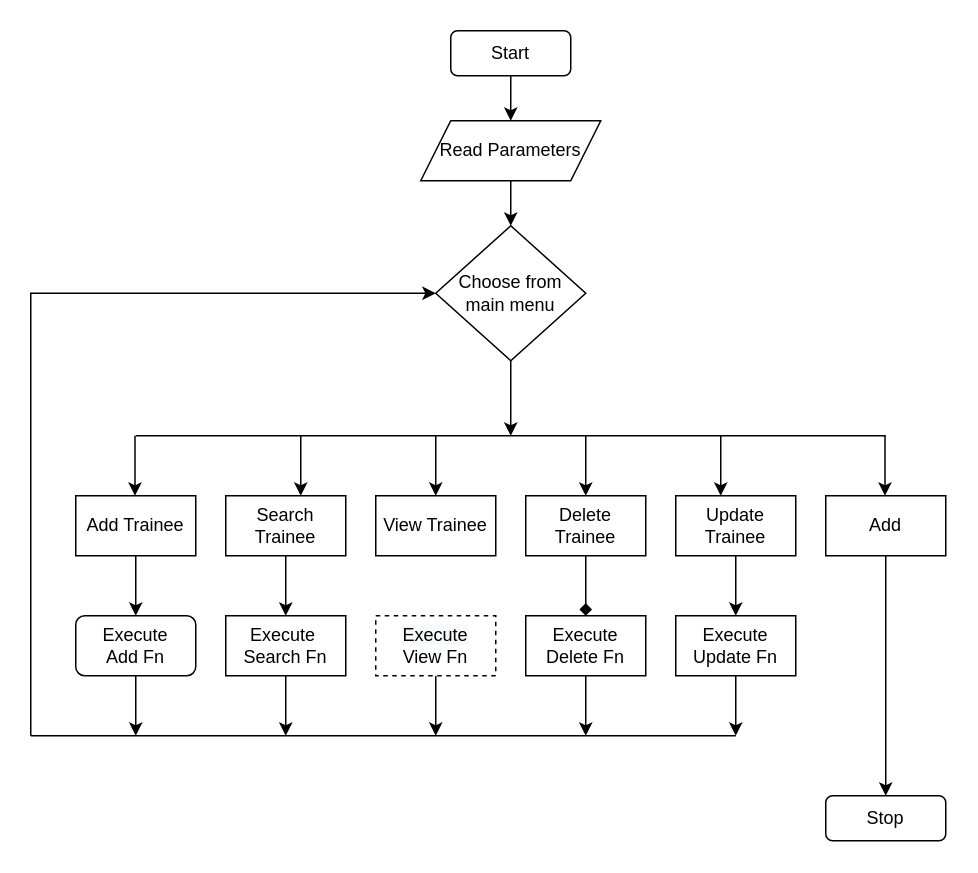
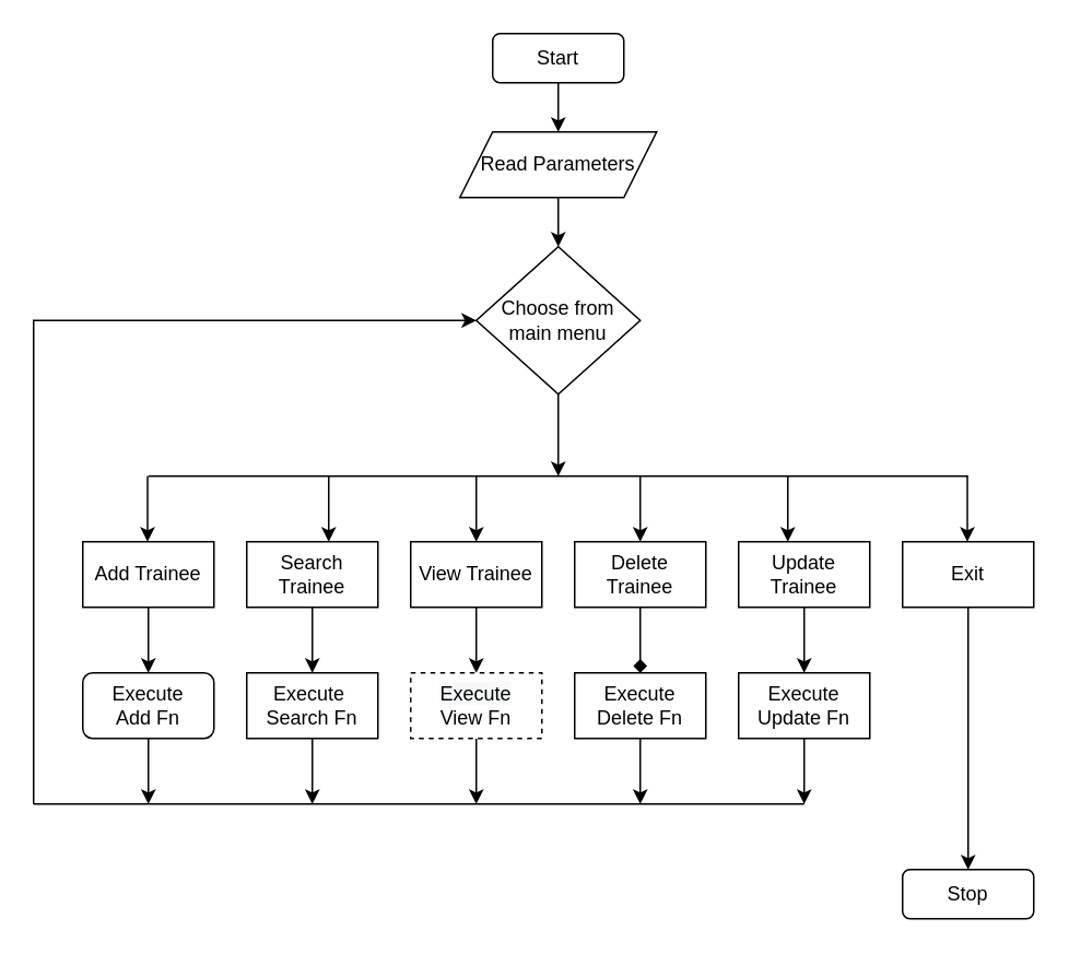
  <mxCell id="0" />
  <mxCell id="1" parent="0" />
  <mxCell id="2" value="" style="edgeStyle=orthogonalEdgeStyle;rounded=0;orthogonalLoop=1;jettySize=auto;html=1;" edge="1" parent="1" source="3"><mxGeometry relative="1" as="geometry"><mxPoint x="340" y="80" as="targetPoint" /></mxGeometry></mxCell>
  <mxCell id="3" value="Start" style="rounded=1;whiteSpace=wrap;html=1;" vertex="1" parent="1"><mxGeometry x="300" y="20" width="80" height="30" as="geometry" /></mxCell>
  <mxCell id="4" value="" style="edgeStyle=orthogonalEdgeStyle;rounded=0;orthogonalLoop=1;jettySize=auto;html=1;startArrow=none;" edge="1" parent="1" source="17"><mxGeometry relative="1" as="geometry"><mxPoint x="340" y="180" as="targetPoint" /><Array as="points"><mxPoint x="340" y="170" /><mxPoint x="340" y="170" /></Array></mxGeometry></mxCell>
  <mxCell id="5" value="" style="edgeStyle=orthogonalEdgeStyle;rounded=0;orthogonalLoop=1;jettySize=auto;html=1;" edge="1" parent="1" source="6" target="17"><mxGeometry relative="1" as="geometry" /></mxCell>
  <mxCell id="6" value="Read Parameters" style="shape=parallelogram;perimeter=parallelogramPerimeter;whiteSpace=wrap;html=1;fixedSize=1;" vertex="1" parent="1"><mxGeometry x="280" y="80" width="120" height="40" as="geometry" /></mxCell>
  <mxCell id="7" style="edgeStyle=orthogonalEdgeStyle;rounded=0;orthogonalLoop=1;jettySize=auto;html=1;exitX=0.5;exitY=1;exitDx=0;exitDy=0;" edge="1" parent="1" source="17"><mxGeometry relative="1" as="geometry"><mxPoint x="340" y="290" as="targetPoint" /></mxGeometry></mxCell>
  <mxCell id="8" value="" style="endArrow=none;html=1;rounded=0;" edge="1" parent="1"><mxGeometry width="50" height="50" relative="1" as="geometry"><mxPoint x="90" y="290" as="sourcePoint" /><mxPoint x="590" y="290" as="targetPoint" /></mxGeometry></mxCell>
  <mxCell id="9" value="" style="endArrow=classic;html=1;rounded=0;" edge="1" parent="1"><mxGeometry width="50" height="50" relative="1" as="geometry"><mxPoint x="480" y="290" as="sourcePoint" /><mxPoint x="480" y="330" as="targetPoint" /></mxGeometry></mxCell>
  <mxCell id="10" value="" style="endArrow=classic;html=1;rounded=0;" edge="1" parent="1"><mxGeometry width="50" height="50" relative="1" as="geometry"><mxPoint x="589.5" y="290" as="sourcePoint" /><mxPoint x="589.5" y="330" as="targetPoint" /><Array as="points"><mxPoint x="589.5" y="310" /><mxPoint x="589.5" y="320" /></Array></mxGeometry></mxCell>
  <mxCell id="11" value="" style="endArrow=classic;html=1;rounded=0;" edge="1" parent="1"><mxGeometry width="50" height="50" relative="1" as="geometry"><mxPoint x="390" y="290" as="sourcePoint" /><mxPoint x="390" y="330" as="targetPoint" /></mxGeometry></mxCell>
  <mxCell id="12" value="" style="endArrow=classic;html=1;rounded=0;" edge="1" parent="1"><mxGeometry width="50" height="50" relative="1" as="geometry"><mxPoint x="290" y="290" as="sourcePoint" /><mxPoint x="290" y="330" as="targetPoint" /></mxGeometry></mxCell>
  <mxCell id="13" value="" style="endArrow=classic;html=1;rounded=0;" edge="1" parent="1"><mxGeometry width="50" height="50" relative="1" as="geometry"><mxPoint x="200" y="290" as="sourcePoint" /><mxPoint x="200" y="330" as="targetPoint" /></mxGeometry></mxCell>
  <mxCell id="14" value="" style="endArrow=classic;html=1;rounded=0;" edge="1" parent="1"><mxGeometry width="50" height="50" relative="1" as="geometry"><mxPoint x="89.5" y="290" as="sourcePoint" /><mxPoint x="89.5" y="330" as="targetPoint" /></mxGeometry></mxCell>
  <mxCell id="15" value="" style="edgeStyle=orthogonalEdgeStyle;rounded=0;orthogonalLoop=1;jettySize=auto;html=1;" edge="1" parent="1" source="16" target="29"><mxGeometry relative="1" as="geometry" /></mxCell>
  <mxCell id="16" value="Add Trainee" style="rounded=0;whiteSpace=wrap;html=1;" vertex="1" parent="1"><mxGeometry x="50" y="330" width="80" height="40" as="geometry" /></mxCell>
  <mxCell id="17" value="Choose from main menu" style="rhombus;whiteSpace=wrap;html=1;" vertex="1" parent="1"><mxGeometry x="290" y="150" width="100" height="90" as="geometry" /></mxCell>
  <mxCell id="18" value="" style="edgeStyle=orthogonalEdgeStyle;rounded=0;orthogonalLoop=1;jettySize=auto;html=1;" edge="1" parent="1" source="19" target="31"><mxGeometry relative="1" as="geometry" /></mxCell>
  <mxCell id="19" value="Search Trainee" style="rounded=0;whiteSpace=wrap;html=1;" vertex="1" parent="1"><mxGeometry x="150" y="330" width="80" height="40" as="geometry" /></mxCell>
+ <mxCell id="20" value="" style="edgeStyle=orthogonalEdgeStyle;rounded=0;orthogonalLoop=1;jettySize=auto;html=1;" edge="1" parent="1" source="21" target="33"><mxGeometry relative="1" as="geometry" /></mxCell>
  <mxCell id="21" value="View Trainee" style="rounded=0;whiteSpace=wrap;html=1;" vertex="1" parent="1"><mxGeometry x="250" y="330" width="80" height="40" as="geometry" /></mxCell>
  <mxCell id="22" value="" style="edgeStyle=orthogonalEdgeStyle;rounded=0;orthogonalLoop=1;jettySize=auto;html=1;endArrow=diamond;" edge="1" parent="1" source="23" target="35"><mxGeometry relative="1" as="geometry" /></mxCell>
  <mxCell id="23" value="Delete Trainee" style="rounded=0;whiteSpace=wrap;html=1;" vertex="1" parent="1"><mxGeometry x="350" y="330" width="80" height="40" as="geometry" /></mxCell>
  <mxCell id="24" value="" style="edgeStyle=orthogonalEdgeStyle;rounded=0;orthogonalLoop=1;jettySize=auto;html=1;" edge="1" parent="1" source="25" target="37"><mxGeometry relative="1" as="geometry" /></mxCell>
  <mxCell id="25" value="Update Trainee" style="rounded=0;whiteSpace=wrap;html=1;" vertex="1" parent="1"><mxGeometry x="450" y="330" width="80" height="40" as="geometry" /></mxCell>
  <mxCell id="26" value="" style="edgeStyle=orthogonalEdgeStyle;rounded=0;orthogonalLoop=1;jettySize=auto;html=1;" edge="1" parent="1" source="27"><mxGeometry relative="1" as="geometry"><mxPoint x="590" y="530" as="targetPoint" /></mxGeometry></mxCell>
- <mxCell id="27" value="Add" style="rounded=0;whiteSpace=wrap;html=1;" vertex="1" parent="1"><mxGeometry x="550" y="330" width="80" height="40" as="geometry" /></mxCell>
+ <mxCell id="27" value="Exit" style="rounded=0;whiteSpace=wrap;html=1;" vertex="1" parent="1"><mxGeometry x="550" y="330" width="80" height="40" as="geometry" /></mxCell>
  <mxCell id="28" style="edgeStyle=orthogonalEdgeStyle;rounded=0;orthogonalLoop=1;jettySize=auto;html=1;" edge="1" parent="1" source="29"><mxGeometry relative="1" as="geometry"><mxPoint x="90" y="490" as="targetPoint" /></mxGeometry></mxCell>
  <mxCell id="29" value="Execute &lt;br&gt;Add Fn" style="whiteSpace=wrap;html=1;rounded=1;" vertex="1" parent="1"><mxGeometry x="50" y="410" width="80" height="40" as="geometry" /></mxCell>
  <mxCell id="30" style="edgeStyle=orthogonalEdgeStyle;rounded=0;orthogonalLoop=1;jettySize=auto;html=1;" edge="1" parent="1" source="31"><mxGeometry relative="1" as="geometry"><mxPoint x="190" y="490" as="targetPoint" /></mxGeometry></mxCell>
  <mxCell id="31" value="Execute&amp;nbsp;&lt;br&gt;Search Fn" style="rounded=0;whiteSpace=wrap;html=1;" vertex="1" parent="1"><mxGeometry x="150" y="410" width="80" height="40" as="geometry" /></mxCell>
  <mxCell id="32" style="edgeStyle=orthogonalEdgeStyle;rounded=0;orthogonalLoop=1;jettySize=auto;html=1;" edge="1" parent="1" source="33"><mxGeometry relative="1" as="geometry"><mxPoint x="290" y="490" as="targetPoint" /></mxGeometry></mxCell>
  <mxCell id="33" value="&lt;span style=&quot;color: rgb(0 , 0 , 0) ; font-family: &amp;#34;helvetica&amp;#34; ; font-size: 12px ; font-style: normal ; font-weight: 400 ; letter-spacing: normal ; text-align: center ; text-indent: 0px ; text-transform: none ; word-spacing: 0px ; background-color: rgb(248 , 249 , 250) ; display: inline ; float: none&quot;&gt;Execute&lt;/span&gt;&lt;br&gt;View Fn" style="rounded=0;whiteSpace=wrap;html=1;dashed=1;" vertex="1" parent="1"><mxGeometry x="250" y="410" width="80" height="40" as="geometry" /></mxCell>
  <mxCell id="34" style="edgeStyle=orthogonalEdgeStyle;rounded=0;orthogonalLoop=1;jettySize=auto;html=1;" edge="1" parent="1" source="35"><mxGeometry relative="1" as="geometry"><mxPoint x="390" y="490" as="targetPoint" /></mxGeometry></mxCell>
  <mxCell id="35" value="Execute Delete Fn" style="rounded=0;whiteSpace=wrap;html=1;" vertex="1" parent="1"><mxGeometry x="350" y="410" width="80" height="40" as="geometry" /></mxCell>
  <mxCell id="36" style="edgeStyle=orthogonalEdgeStyle;rounded=0;orthogonalLoop=1;jettySize=auto;html=1;" edge="1" parent="1" source="37"><mxGeometry relative="1" as="geometry"><mxPoint x="490" y="490" as="targetPoint" /></mxGeometry></mxCell>
  <mxCell id="37" value="Execute&lt;br&gt;Update Fn" style="rounded=0;whiteSpace=wrap;html=1;" vertex="1" parent="1"><mxGeometry x="450" y="410" width="80" height="40" as="geometry" /></mxCell>
  <mxCell id="38" value="" style="endArrow=none;html=1;rounded=0;" edge="1" parent="1"><mxGeometry width="50" height="50" relative="1" as="geometry"><mxPoint x="20" y="490" as="sourcePoint" /><mxPoint x="490" y="490" as="targetPoint" /><Array as="points"><mxPoint x="420" y="490" /></Array></mxGeometry></mxCell>
  <mxCell id="39" value="" style="endArrow=classic;html=1;rounded=0;entryX=0;entryY=0.5;entryDx=0;entryDy=0;" edge="1" parent="1" target="17"><mxGeometry width="50" height="50" relative="1" as="geometry"><mxPoint x="20" y="490" as="sourcePoint" /><mxPoint x="450" y="300" as="targetPoint" /><Array as="points"><mxPoint x="20" y="195" /></Array></mxGeometry></mxCell>
  <mxCell id="40" value="Stop" style="rounded=1;whiteSpace=wrap;html=1;" vertex="1" parent="1"><mxGeometry x="550" y="530" width="80" height="30" as="geometry" /></mxCell>
